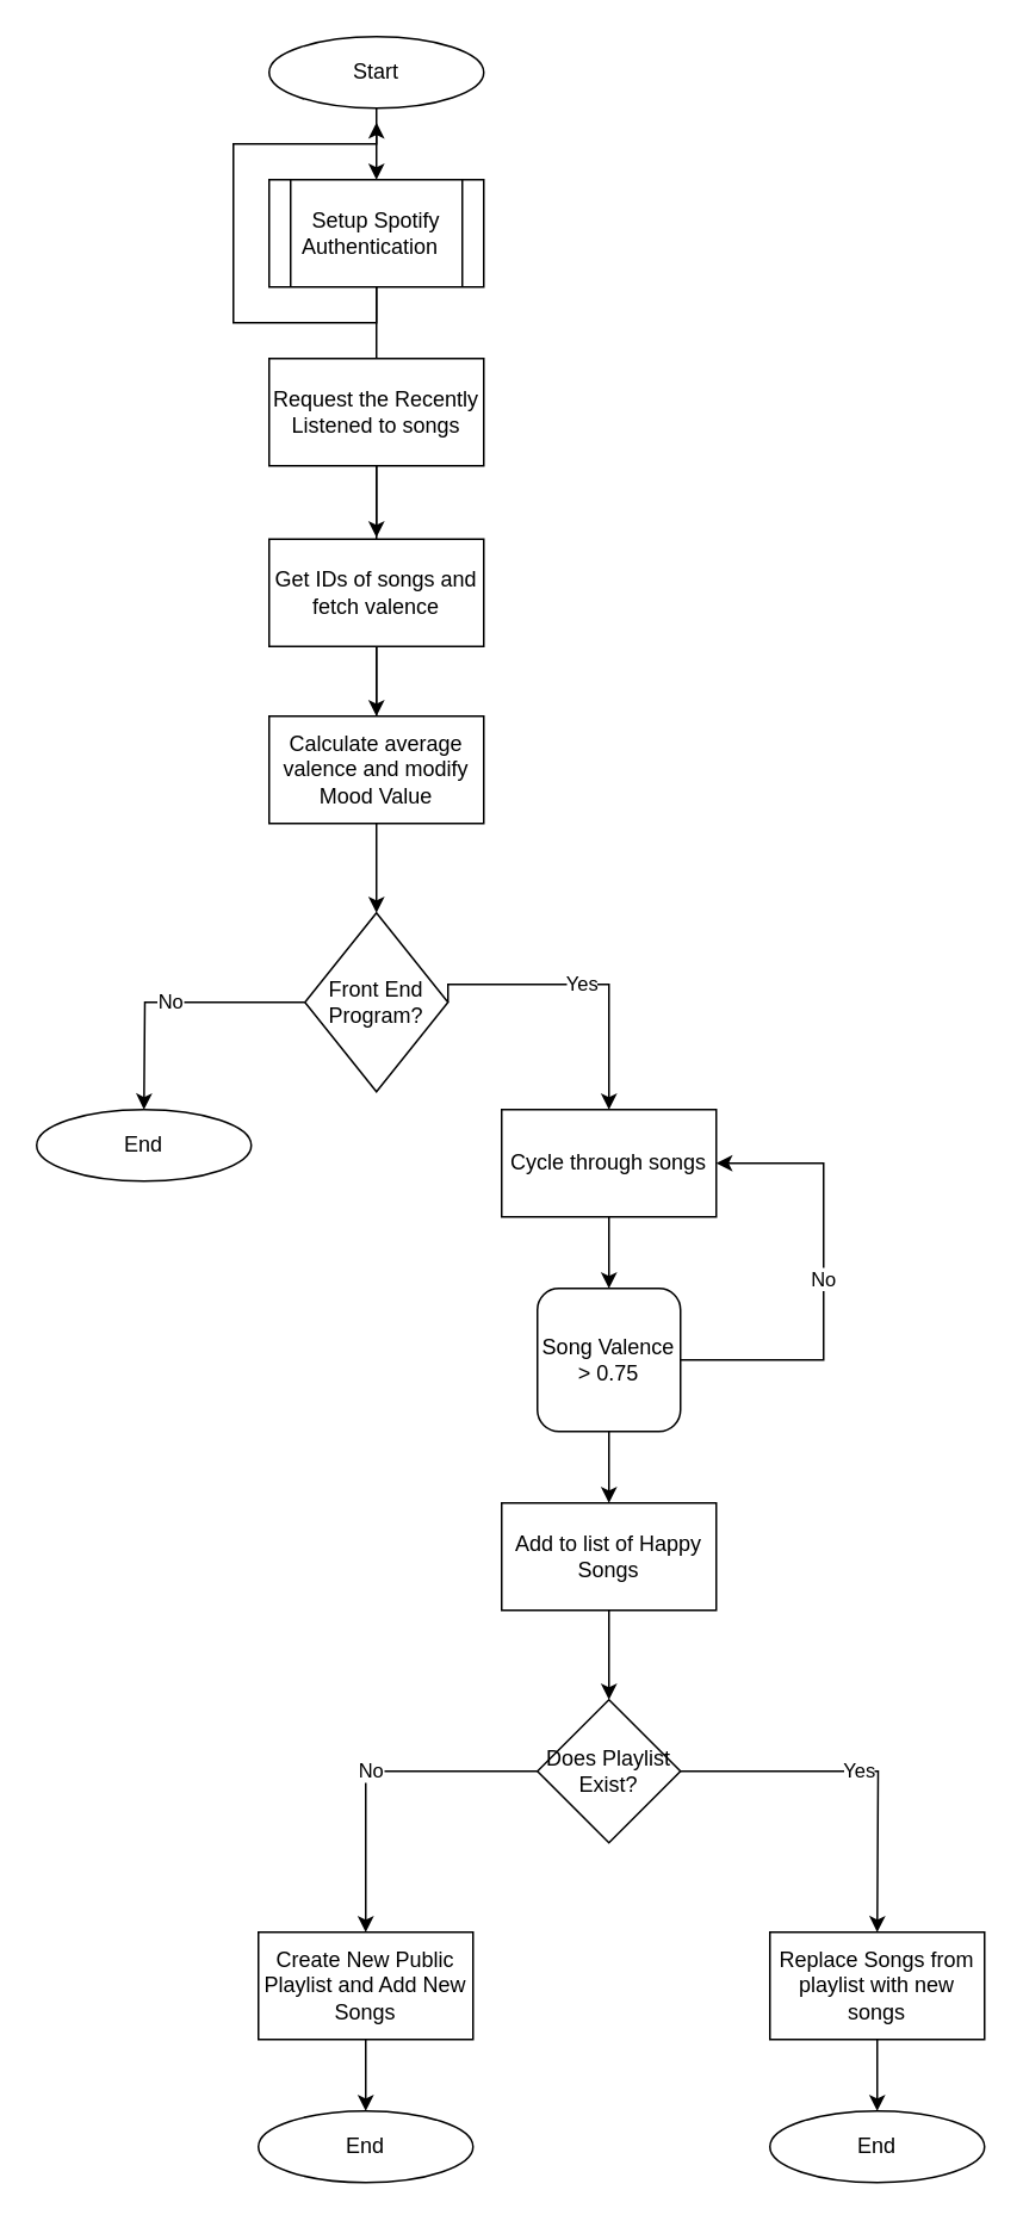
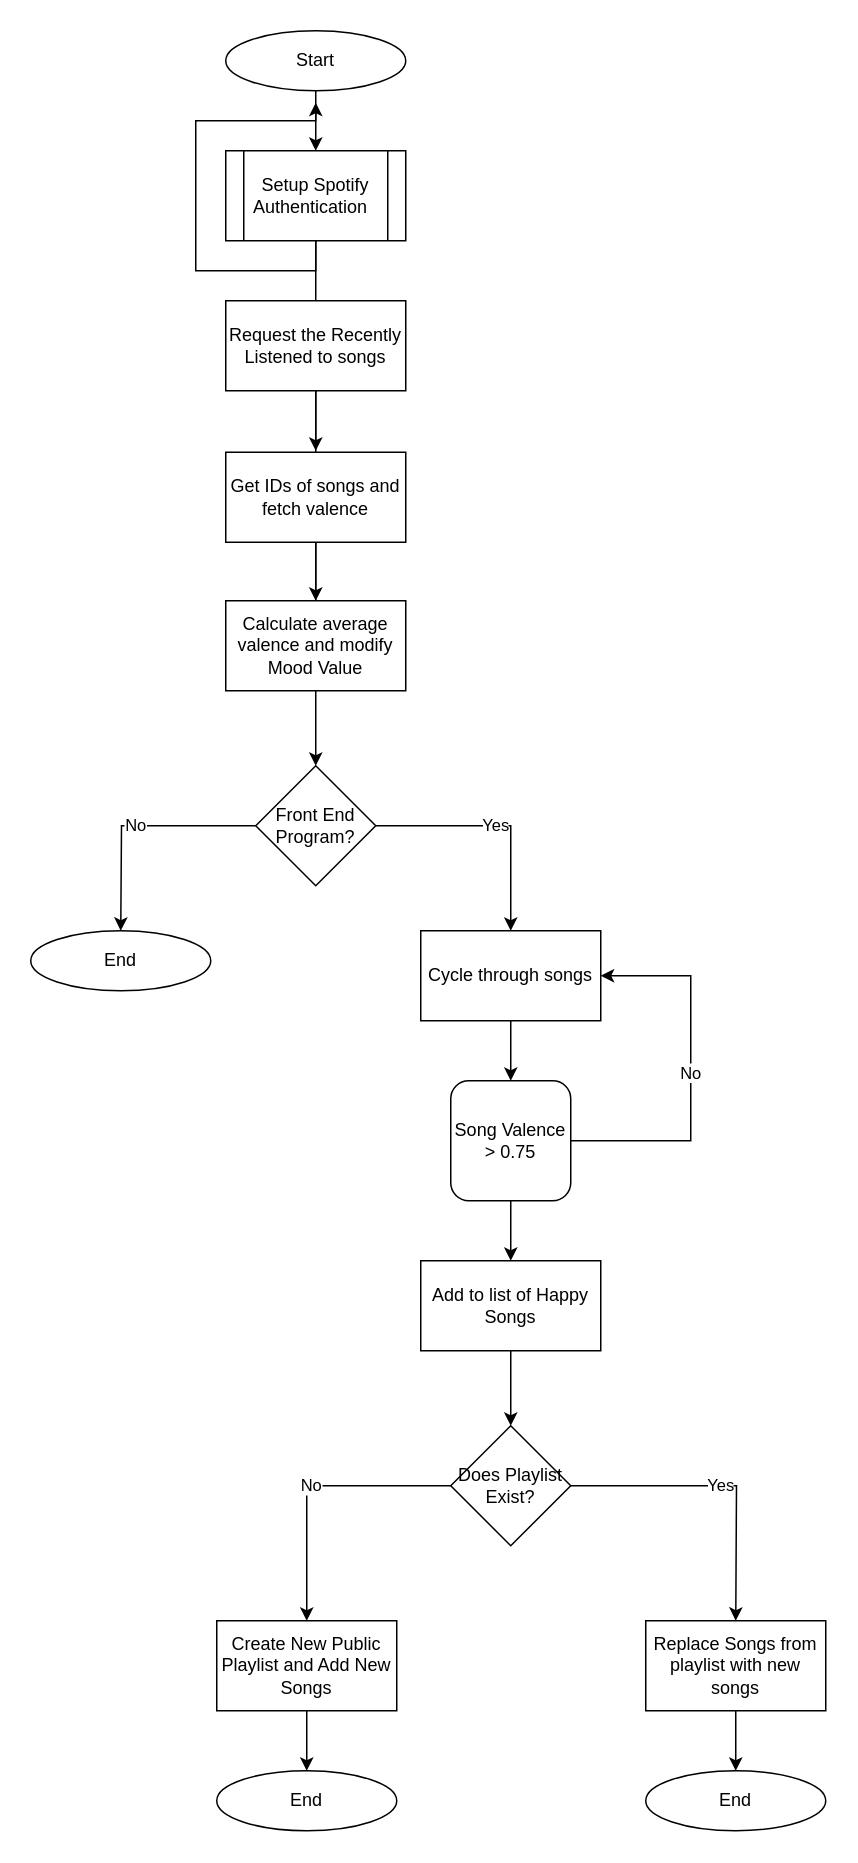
  <mxCell id="0" />
  <mxCell id="1" parent="0" />
  <mxCell id="2" style="edgeStyle=none;curved=1;rounded=0;orthogonalLoop=1;jettySize=auto;html=1;exitX=0.5;exitY=1;exitDx=0;exitDy=0;endArrow=classic;sourcePerimeterSpacing=8;targetPerimeterSpacing=8;endFill=1;entryX=0.5;entryY=0;entryDx=0;entryDy=0;" edge="1" parent="1" source="3"><mxGeometry relative="1" as="geometry"><mxPoint x="210" y="100" as="targetPoint" /></mxGeometry></mxCell>
  <mxCell id="3" value="Start" style="ellipse;whiteSpace=wrap;html=1;hachureGap=4;pointerEvents=0;" vertex="1" parent="1"><mxGeometry x="150" y="20" width="120" height="40" as="geometry" /></mxCell>
  <mxCell id="4" value="" style="edgeStyle=none;curved=1;rounded=0;orthogonalLoop=1;jettySize=auto;html=1;endArrow=classic;endFill=1;sourcePerimeterSpacing=8;targetPerimeterSpacing=8;exitX=0.5;exitY=1;exitDx=0;exitDy=0;entryX=0.5;entryY=0;entryDx=0;entryDy=0;" edge="1" parent="1" source="6" target="9"><mxGeometry relative="1" as="geometry" /></mxCell>
  <mxCell id="5" style="edgeStyle=orthogonalEdgeStyle;rounded=0;orthogonalLoop=1;jettySize=auto;html=1;exitX=0.5;exitY=1;exitDx=0;exitDy=0;endArrow=classic;endFill=1;sourcePerimeterSpacing=8;targetPerimeterSpacing=8;" edge="1" parent="1" source="6" target="3"><mxGeometry relative="1" as="geometry" /></mxCell>
  <mxCell id="6" value="Setup Spotify Authentication&amp;nbsp;&amp;nbsp;" style="shape=process;whiteSpace=wrap;html=1;backgroundOutline=1;hachureGap=4;pointerEvents=0;" vertex="1" parent="1"><mxGeometry x="150" y="100" width="120" height="60" as="geometry" /></mxCell>
  <mxCell id="7" value="Yes" style="edgeStyle=orthogonalEdgeStyle;rounded=0;orthogonalLoop=1;jettySize=auto;html=1;exitX=1;exitY=0.5;exitDx=0;exitDy=0;endArrow=classic;endFill=1;sourcePerimeterSpacing=8;targetPerimeterSpacing=8;" edge="1" parent="1" source="9"><mxGeometry relative="1" as="geometry"><mxPoint x="340" y="620" as="targetPoint" /><Array as="points"><mxPoint x="340" y="550" /></Array></mxGeometry></mxCell>
  <mxCell id="8" value="No" style="edgeStyle=orthogonalEdgeStyle;rounded=0;orthogonalLoop=1;jettySize=auto;html=1;endArrow=classic;endFill=1;sourcePerimeterSpacing=8;targetPerimeterSpacing=8;exitX=0;exitY=0.5;exitDx=0;exitDy=0;" edge="1" parent="1" source="9"><mxGeometry relative="1" as="geometry"><mxPoint x="80" y="620" as="targetPoint" /></mxGeometry></mxCell>
- <mxCell id="9" value="Front End Program?" style="rhombus;whiteSpace=wrap;html=1;hachureGap=4;pointerEvents=0;" vertex="1" parent="1"><mxGeometry x="170" y="510" width="80" height="100" as="geometry" /></mxCell>
+ <mxCell id="9" value="Front End Program?" style="rhombus;whiteSpace=wrap;html=1;hachureGap=4;pointerEvents=0;" vertex="1" parent="1"><mxGeometry x="170" y="510" width="80" height="80" as="geometry" /></mxCell>
  <mxCell id="10" style="edgeStyle=orthogonalEdgeStyle;rounded=0;orthogonalLoop=1;jettySize=auto;html=1;endArrow=classic;endFill=1;sourcePerimeterSpacing=8;targetPerimeterSpacing=8;exitX=0.5;exitY=1;exitDx=0;exitDy=0;" edge="1" parent="1" source="11"><mxGeometry relative="1" as="geometry"><mxPoint x="210" y="300" as="targetPoint" /></mxGeometry></mxCell>
  <mxCell id="11" value="Request the Recently Listened to songs" style="rounded=0;whiteSpace=wrap;html=1;hachureGap=4;pointerEvents=0;" vertex="1" parent="1"><mxGeometry x="150" y="200" width="120" height="60" as="geometry" /></mxCell>
  <mxCell id="12" style="edgeStyle=orthogonalEdgeStyle;rounded=0;orthogonalLoop=1;jettySize=auto;html=1;endArrow=classic;endFill=1;sourcePerimeterSpacing=8;targetPerimeterSpacing=8;exitX=0.5;exitY=1;exitDx=0;exitDy=0;" edge="1" parent="1" source="13"><mxGeometry relative="1" as="geometry"><mxPoint x="210" y="400" as="targetPoint" /></mxGeometry></mxCell>
  <mxCell id="13" value="Get IDs of songs and fetch valence" style="rounded=0;whiteSpace=wrap;html=1;hachureGap=4;pointerEvents=0;" vertex="1" parent="1"><mxGeometry x="150" y="301" width="120" height="60" as="geometry" /></mxCell>
  <mxCell id="14" value="Calculate average valence and modify Mood Value" style="rounded=0;whiteSpace=wrap;html=1;hachureGap=4;pointerEvents=0;" vertex="1" parent="1"><mxGeometry x="150" y="400" width="120" height="60" as="geometry" /></mxCell>
  <mxCell id="15" value="No" style="edgeStyle=orthogonalEdgeStyle;rounded=0;orthogonalLoop=1;jettySize=auto;html=1;exitX=1;exitY=0.5;exitDx=0;exitDy=0;endArrow=classic;endFill=1;sourcePerimeterSpacing=8;targetPerimeterSpacing=8;entryX=1;entryY=0.5;entryDx=0;entryDy=0;" edge="1" parent="1" source="17" target="19"><mxGeometry relative="1" as="geometry"><mxPoint x="470" y="820" as="targetPoint" /><Array as="points"><mxPoint x="460" y="760" /><mxPoint x="460" y="650" /></Array></mxGeometry></mxCell>
  <mxCell id="16" style="edgeStyle=orthogonalEdgeStyle;rounded=0;orthogonalLoop=1;jettySize=auto;html=1;exitX=0.5;exitY=1;exitDx=0;exitDy=0;endArrow=classic;endFill=1;sourcePerimeterSpacing=8;targetPerimeterSpacing=8;" edge="1" parent="1" source="17"><mxGeometry relative="1" as="geometry"><mxPoint x="340" y="840" as="targetPoint" /></mxGeometry></mxCell>
  <mxCell id="17" value="Song Valence &amp;gt; 0.75" style="whiteSpace=wrap;html=1;hachureGap=4;pointerEvents=0;rounded=1;" vertex="1" parent="1"><mxGeometry x="300" y="720" width="80" height="80" as="geometry" /></mxCell>
  <mxCell id="18" style="edgeStyle=orthogonalEdgeStyle;rounded=0;orthogonalLoop=1;jettySize=auto;html=1;exitX=0.5;exitY=1;exitDx=0;exitDy=0;entryX=0.5;entryY=0;entryDx=0;entryDy=0;endArrow=classic;endFill=1;sourcePerimeterSpacing=8;targetPerimeterSpacing=8;" edge="1" parent="1" source="19" target="17"><mxGeometry relative="1" as="geometry" /></mxCell>
  <mxCell id="19" value="Cycle through songs" style="rounded=0;whiteSpace=wrap;html=1;hachureGap=4;pointerEvents=0;" vertex="1" parent="1"><mxGeometry x="280" y="620" width="120" height="60" as="geometry" /></mxCell>
  <mxCell id="20" style="edgeStyle=orthogonalEdgeStyle;rounded=0;orthogonalLoop=1;jettySize=auto;html=1;entryX=0.5;entryY=0;entryDx=0;entryDy=0;endArrow=classic;endFill=1;sourcePerimeterSpacing=8;targetPerimeterSpacing=8;exitX=0.5;exitY=1;exitDx=0;exitDy=0;" edge="1" parent="1" source="21" target="25"><mxGeometry relative="1" as="geometry" /></mxCell>
  <mxCell id="21" value="Add to list of Happy Songs" style="rounded=0;whiteSpace=wrap;html=1;hachureGap=4;pointerEvents=0;" vertex="1" parent="1"><mxGeometry x="280" y="840" width="120" height="60" as="geometry" /></mxCell>
  <mxCell id="22" value="End" style="ellipse;whiteSpace=wrap;html=1;hachureGap=4;pointerEvents=0;" vertex="1" parent="1"><mxGeometry x="20" y="620" width="120" height="40" as="geometry" /></mxCell>
  <mxCell id="23" value="Yes" style="edgeStyle=orthogonalEdgeStyle;rounded=0;orthogonalLoop=1;jettySize=auto;html=1;exitX=1;exitY=0.5;exitDx=0;exitDy=0;endArrow=classic;endFill=1;sourcePerimeterSpacing=8;targetPerimeterSpacing=8;" edge="1" parent="1" source="25"><mxGeometry relative="1" as="geometry"><mxPoint x="490" y="1080" as="targetPoint" /></mxGeometry></mxCell>
  <mxCell id="24" value="No" style="edgeStyle=orthogonalEdgeStyle;rounded=0;orthogonalLoop=1;jettySize=auto;html=1;endArrow=classic;endFill=1;sourcePerimeterSpacing=8;targetPerimeterSpacing=8;exitX=0;exitY=0.5;exitDx=0;exitDy=0;entryX=0.5;entryY=0;entryDx=0;entryDy=0;" edge="1" parent="1" source="25" target="27"><mxGeometry relative="1" as="geometry"><mxPoint x="220" y="1080" as="targetPoint" /><mxPoint x="220" y="1030" as="sourcePoint" /></mxGeometry></mxCell>
  <mxCell id="25" value="Does Playlist Exist?" style="rhombus;whiteSpace=wrap;html=1;hachureGap=4;pointerEvents=0;" vertex="1" parent="1"><mxGeometry x="300" y="950" width="80" height="80" as="geometry" /></mxCell>
  <mxCell id="26" style="edgeStyle=orthogonalEdgeStyle;rounded=0;orthogonalLoop=1;jettySize=auto;html=1;exitX=0.5;exitY=1;exitDx=0;exitDy=0;endArrow=classic;endFill=1;sourcePerimeterSpacing=8;targetPerimeterSpacing=8;entryX=0.5;entryY=0;entryDx=0;entryDy=0;" edge="1" parent="1" source="27" target="30"><mxGeometry relative="1" as="geometry"><mxPoint x="204" y="1190" as="targetPoint" /></mxGeometry></mxCell>
  <mxCell id="27" value="Create New Public Playlist and Add New Songs" style="rounded=0;whiteSpace=wrap;html=1;hachureGap=4;pointerEvents=0;" vertex="1" parent="1"><mxGeometry x="144" y="1080" width="120" height="60" as="geometry" /></mxCell>
  <mxCell id="28" style="edgeStyle=orthogonalEdgeStyle;rounded=0;orthogonalLoop=1;jettySize=auto;html=1;exitX=0.5;exitY=1;exitDx=0;exitDy=0;entryX=0.5;entryY=0;entryDx=0;entryDy=0;endArrow=classic;endFill=1;sourcePerimeterSpacing=8;targetPerimeterSpacing=8;" edge="1" parent="1" source="29" target="31"><mxGeometry relative="1" as="geometry" /></mxCell>
  <mxCell id="29" value="Replace Songs from playlist with new songs" style="rounded=0;whiteSpace=wrap;html=1;hachureGap=4;pointerEvents=0;" vertex="1" parent="1"><mxGeometry x="430" y="1080" width="120" height="60" as="geometry" /></mxCell>
  <mxCell id="30" value="End" style="ellipse;whiteSpace=wrap;html=1;hachureGap=4;pointerEvents=0;" vertex="1" parent="1"><mxGeometry x="144" y="1180" width="120" height="40" as="geometry" /></mxCell>
  <mxCell id="31" value="End" style="ellipse;whiteSpace=wrap;html=1;hachureGap=4;pointerEvents=0;" vertex="1" parent="1"><mxGeometry x="430" y="1180" width="120" height="40" as="geometry" /></mxCell>
